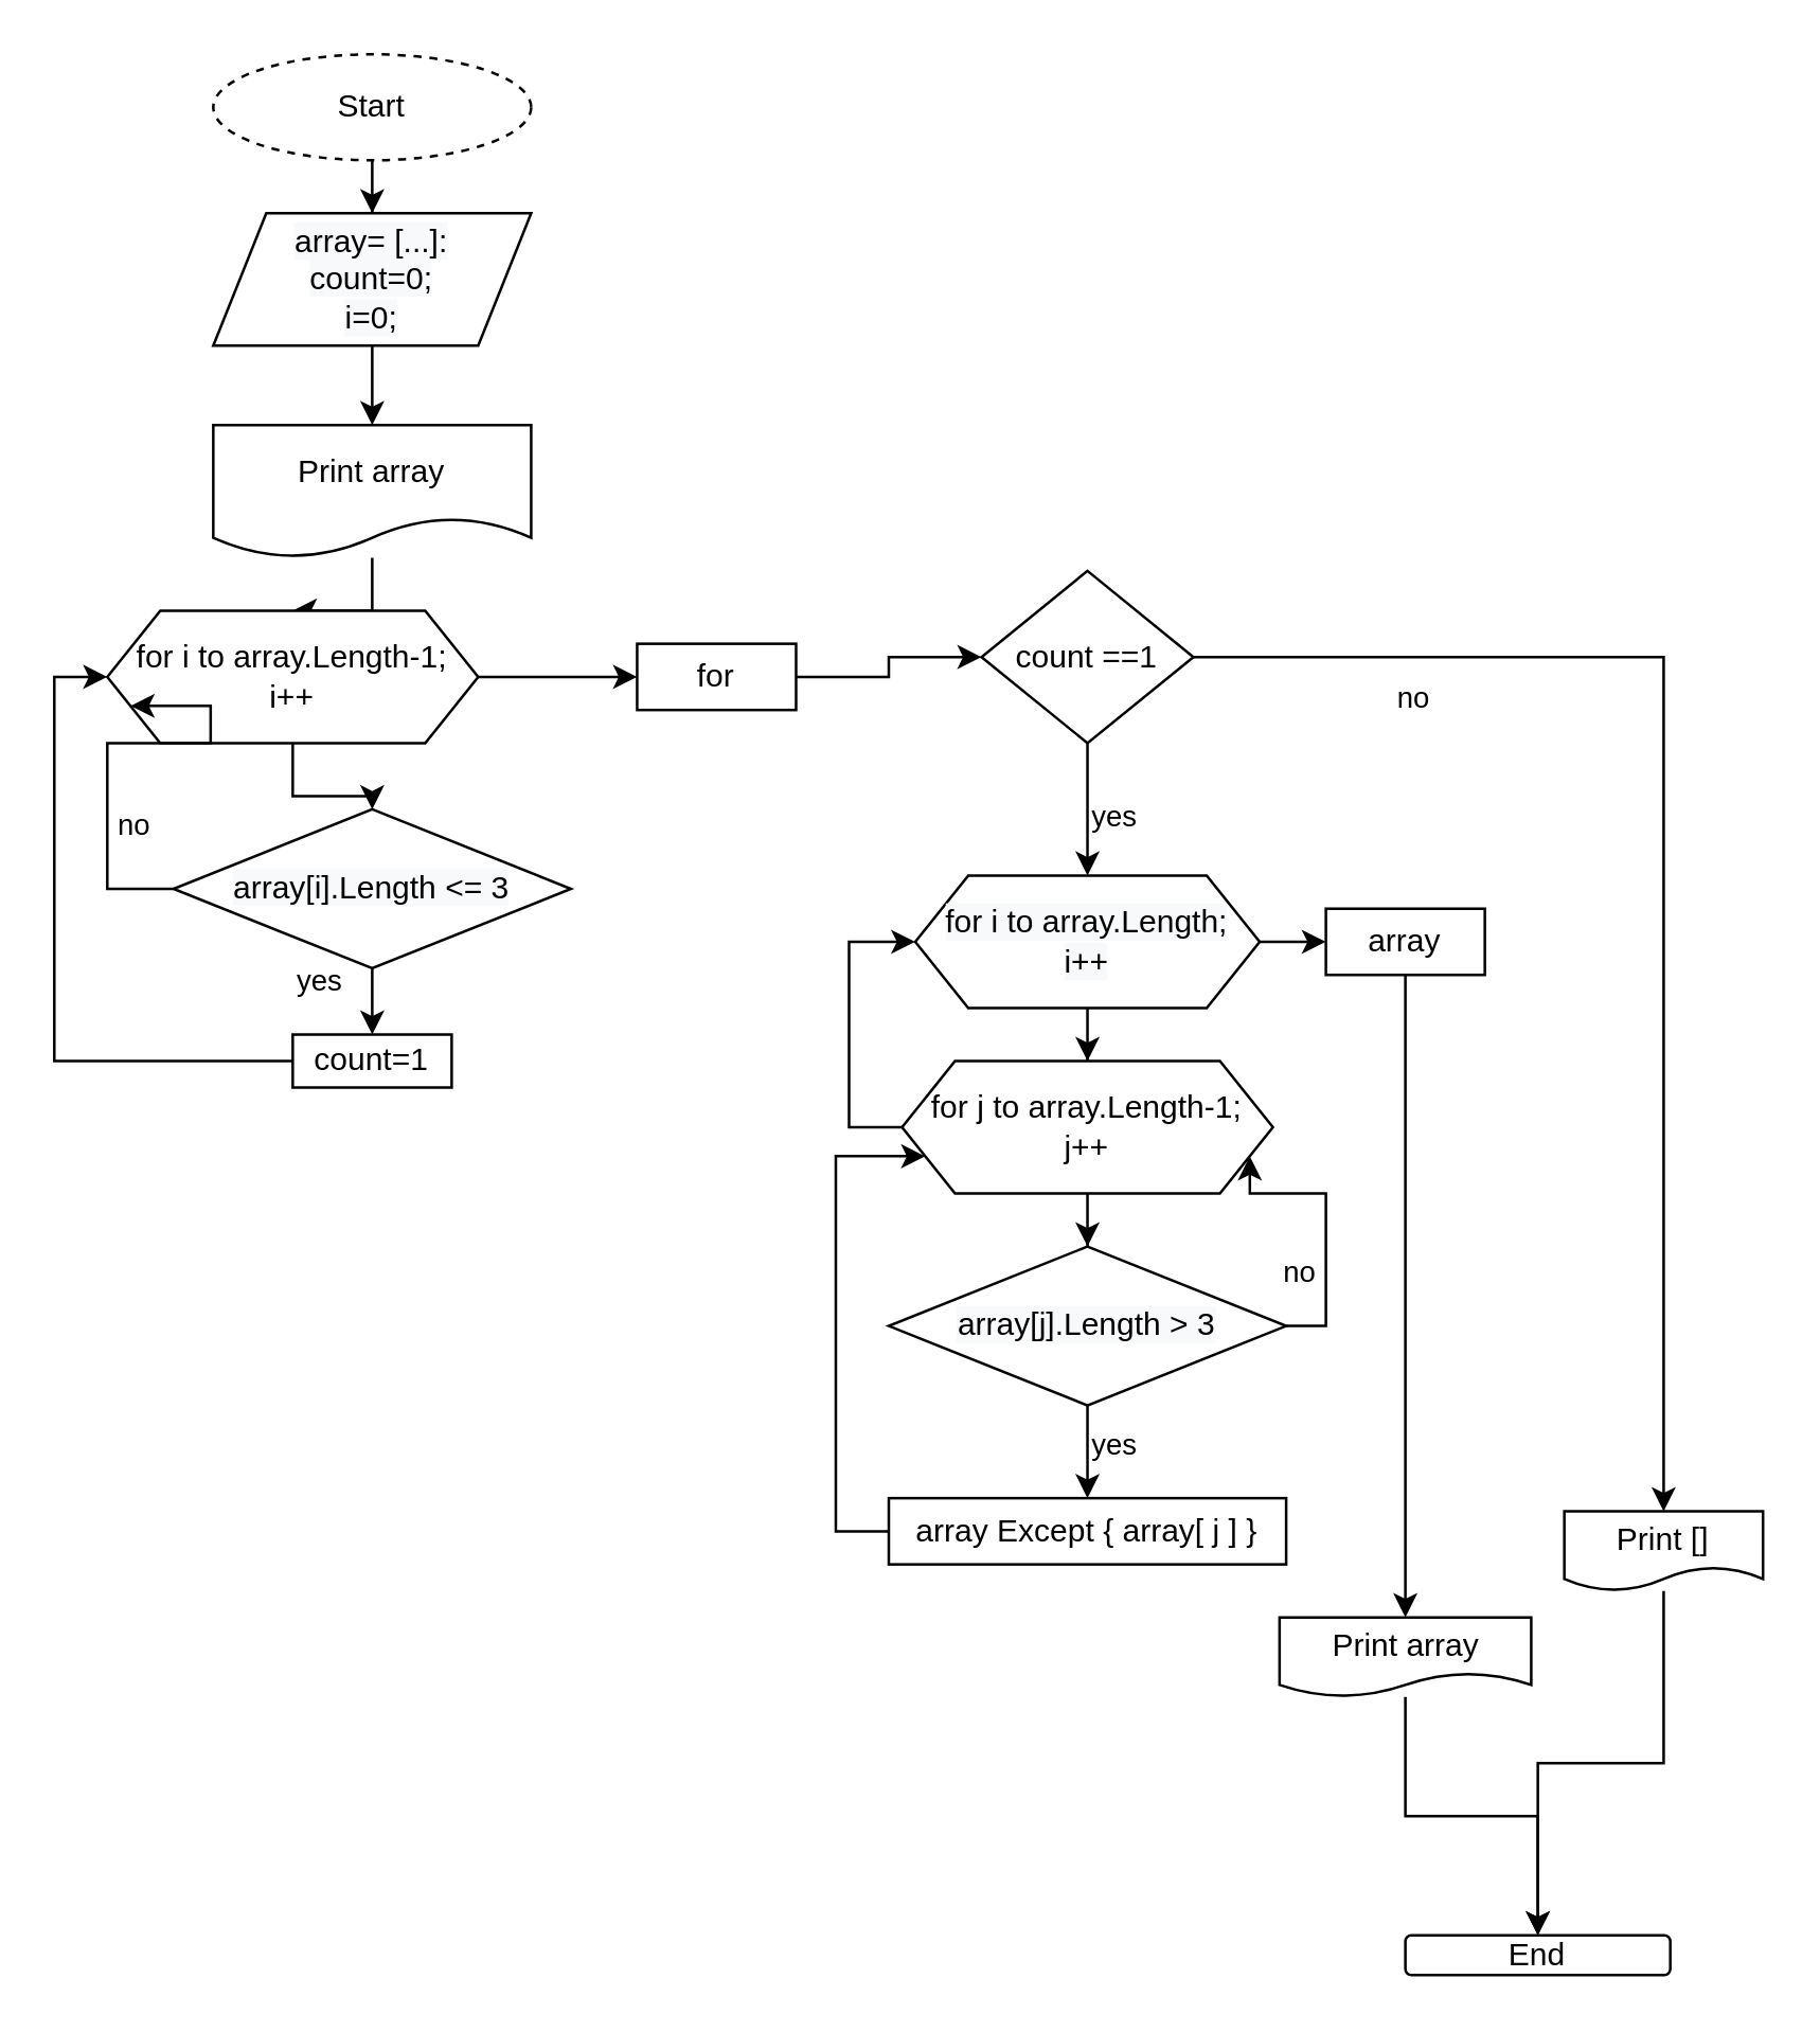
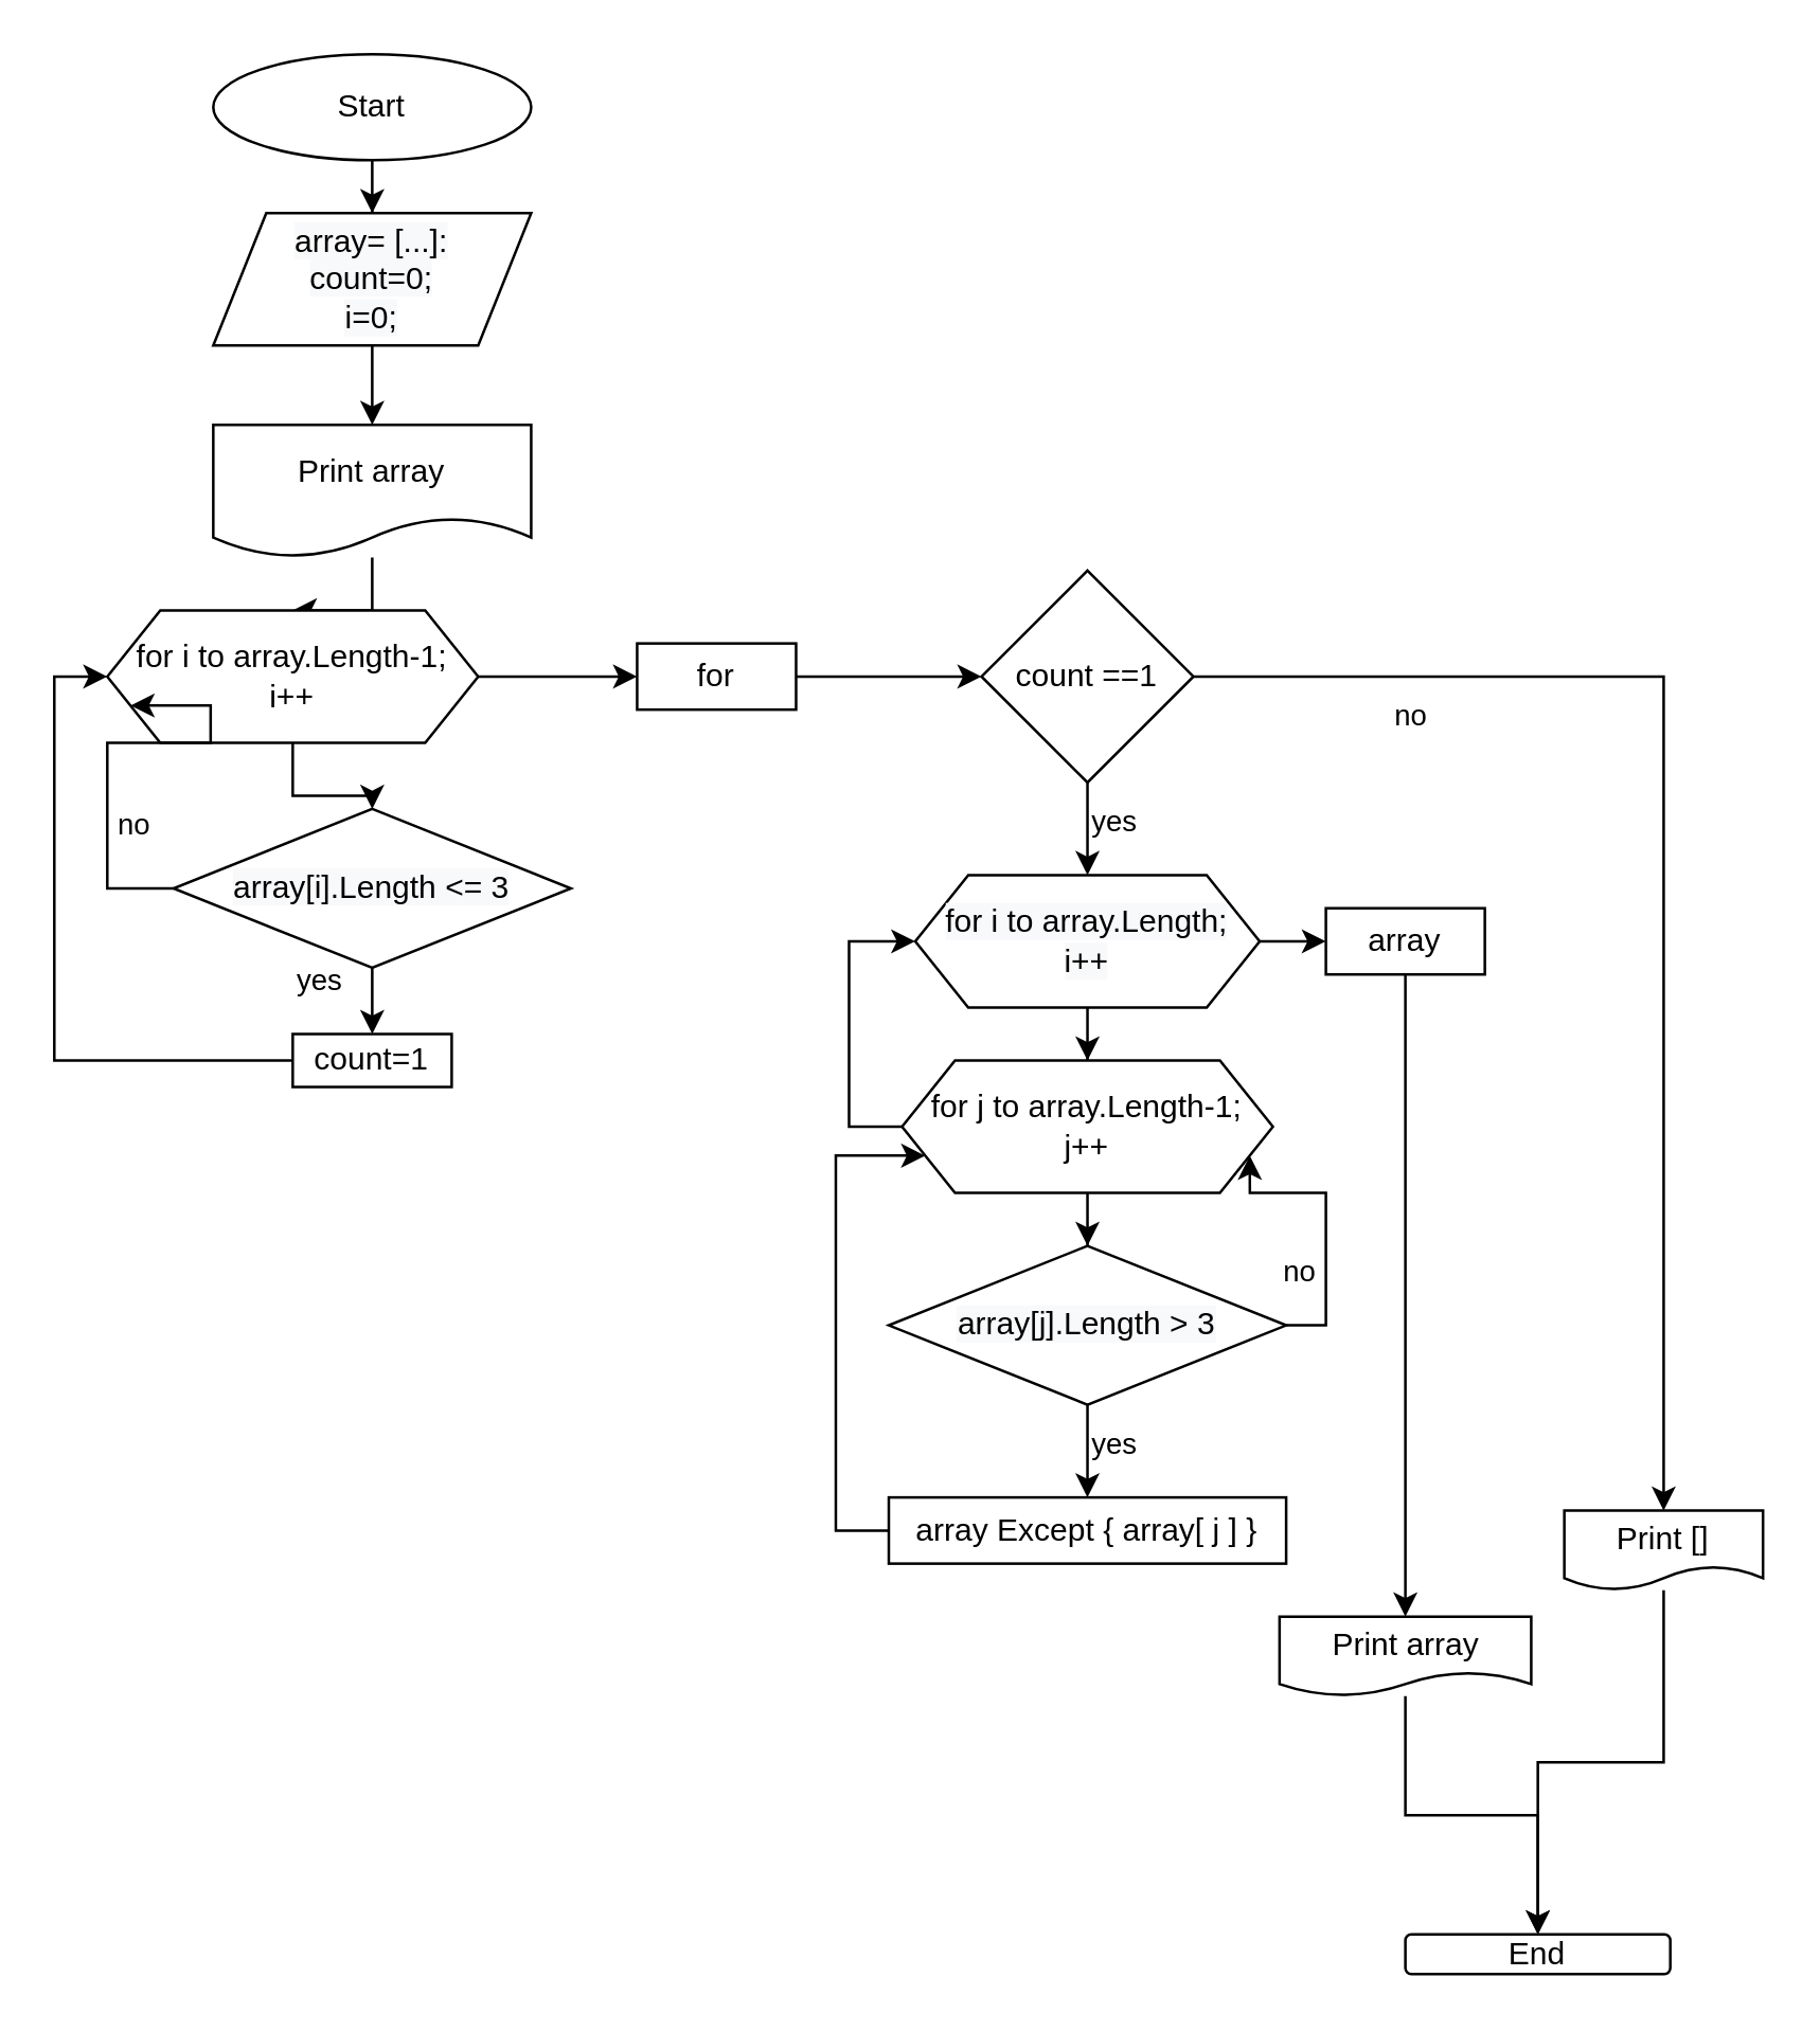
  <mxCell id="0" />
  <mxCell id="1" parent="0" />
  <mxCell id="2" value="" style="edgeStyle=orthogonalEdgeStyle;rounded=0;orthogonalLoop=1;jettySize=auto;html=1;" edge="1" parent="1" source="3" target="5"><mxGeometry relative="1" as="geometry" /></mxCell>
- <mxCell id="3" value="Start" style="ellipse;whiteSpace=wrap;html=1;dashed=1;" vertex="1" parent="1"><mxGeometry x="80" y="20" width="120" height="40" as="geometry" /></mxCell>
+ <mxCell id="3" value="Start" style="ellipse;whiteSpace=wrap;html=1;" vertex="1" parent="1"><mxGeometry x="80" y="20" width="120" height="40" as="geometry" /></mxCell>
  <mxCell id="4" value="" style="edgeStyle=orthogonalEdgeStyle;rounded=0;orthogonalLoop=1;jettySize=auto;html=1;" edge="1" parent="1" source="5" target="9"><mxGeometry relative="1" as="geometry" /></mxCell>
  <mxCell id="5" value="&lt;span style=&quot;color: rgb(0, 0, 0); font-family: Helvetica; font-size: 12px; font-style: normal; font-variant-ligatures: normal; font-variant-caps: normal; font-weight: 400; letter-spacing: normal; orphans: 2; text-align: center; text-indent: 0px; text-transform: none; widows: 2; word-spacing: 0px; -webkit-text-stroke-width: 0px; background-color: rgb(248, 249, 250); text-decoration-thickness: initial; text-decoration-style: initial; text-decoration-color: initial; float: none; display: inline !important;&quot;&gt;array= [...]:&lt;/span&gt;&lt;br style=&quot;color: rgb(0, 0, 0); font-family: Helvetica; font-size: 12px; font-style: normal; font-variant-ligatures: normal; font-variant-caps: normal; font-weight: 400; letter-spacing: normal; orphans: 2; text-align: center; text-indent: 0px; text-transform: none; widows: 2; word-spacing: 0px; -webkit-text-stroke-width: 0px; background-color: rgb(248, 249, 250); text-decoration-thickness: initial; text-decoration-style: initial; text-decoration-color: initial;&quot;&gt;&lt;span style=&quot;color: rgb(0, 0, 0); font-family: Helvetica; font-size: 12px; font-style: normal; font-variant-ligatures: normal; font-variant-caps: normal; font-weight: 400; letter-spacing: normal; orphans: 2; text-align: center; text-indent: 0px; text-transform: none; widows: 2; word-spacing: 0px; -webkit-text-stroke-width: 0px; background-color: rgb(248, 249, 250); text-decoration-thickness: initial; text-decoration-style: initial; text-decoration-color: initial; float: none; display: inline !important;&quot;&gt;count=0;&lt;br&gt;i=0;&lt;br&gt;&lt;/span&gt;" style="shape=parallelogram;perimeter=parallelogramPerimeter;whiteSpace=wrap;html=1;fixedSize=1;" vertex="1" parent="1"><mxGeometry x="80" y="80" width="120" height="50" as="geometry" /></mxCell>
  <mxCell id="6" style="edgeStyle=orthogonalEdgeStyle;rounded=0;orthogonalLoop=1;jettySize=auto;html=1;entryX=0;entryY=0.5;entryDx=0;entryDy=0;" edge="1" parent="1" source="7" target="12"><mxGeometry relative="1" as="geometry"><Array as="points"><mxPoint x="20" y="400" /><mxPoint x="20" y="255" /></Array></mxGeometry></mxCell>
  <mxCell id="7" value="count=1" style="whiteSpace=wrap;html=1;" vertex="1" parent="1"><mxGeometry x="110" y="390" width="60" height="20" as="geometry" /></mxCell>
  <mxCell id="8" value="" style="edgeStyle=orthogonalEdgeStyle;rounded=0;orthogonalLoop=1;jettySize=auto;html=1;" edge="1" parent="1" source="9" target="12"><mxGeometry relative="1" as="geometry" /></mxCell>
  <mxCell id="9" value="Print array" style="shape=document;whiteSpace=wrap;html=1;boundedLbl=1;" vertex="1" parent="1"><mxGeometry x="80" y="160" width="120" height="50" as="geometry" /></mxCell>
  <mxCell id="10" value="" style="edgeStyle=orthogonalEdgeStyle;rounded=0;orthogonalLoop=1;jettySize=auto;html=1;" edge="1" parent="1" source="12"><mxGeometry relative="1" as="geometry"><mxPoint x="240" y="255" as="targetPoint" /></mxGeometry></mxCell>
  <mxCell id="11" value="" style="edgeStyle=orthogonalEdgeStyle;rounded=0;orthogonalLoop=1;jettySize=auto;html=1;" edge="1" parent="1" source="12" target="15"><mxGeometry relative="1" as="geometry" /></mxCell>
  <mxCell id="12" value="for i to array.Length-1;&lt;br&gt;i++" style="shape=hexagon;perimeter=hexagonPerimeter2;whiteSpace=wrap;html=1;fixedSize=1;" vertex="1" parent="1"><mxGeometry x="40" y="230" width="140" height="50" as="geometry" /></mxCell>
  <mxCell id="13" value="yes" style="edgeStyle=orthogonalEdgeStyle;rounded=0;orthogonalLoop=1;jettySize=auto;html=1;" edge="1" parent="1" source="15" target="7"><mxGeometry x="0.273" y="-20" relative="1" as="geometry"><mxPoint as="offset" /></mxGeometry></mxCell>
  <mxCell id="14" value="no" style="edgeStyle=orthogonalEdgeStyle;rounded=0;orthogonalLoop=1;jettySize=auto;html=1;entryX=0;entryY=0.75;entryDx=0;entryDy=0;" edge="1" parent="1" source="15" target="12"><mxGeometry x="-0.398" y="-10" relative="1" as="geometry"><mxPoint x="-30" y="255" as="targetPoint" /><Array as="points"><mxPoint x="40" y="335" /><mxPoint x="40" y="280" /><mxPoint x="79" y="280" /></Array><mxPoint as="offset" /></mxGeometry></mxCell>
  <mxCell id="15" value="&lt;span style=&quot;color: rgb(0, 0, 0); font-family: Helvetica; font-size: 12px; font-style: normal; font-variant-ligatures: normal; font-variant-caps: normal; font-weight: 400; letter-spacing: normal; orphans: 2; text-align: center; text-indent: 0px; text-transform: none; widows: 2; word-spacing: 0px; -webkit-text-stroke-width: 0px; background-color: rgb(248, 249, 250); text-decoration-thickness: initial; text-decoration-style: initial; text-decoration-color: initial; float: none; display: inline !important;&quot;&gt;array[i].Length &amp;lt;= 3&lt;/span&gt;" style="rhombus;whiteSpace=wrap;html=1;" vertex="1" parent="1"><mxGeometry x="65" y="305" width="150" height="60" as="geometry" /></mxCell>
  <mxCell id="16" style="edgeStyle=orthogonalEdgeStyle;rounded=0;orthogonalLoop=1;jettySize=auto;html=1;exitX=0.5;exitY=1;exitDx=0;exitDy=0;" edge="1" parent="1" source="15" target="15"><mxGeometry relative="1" as="geometry" /></mxCell>
  <mxCell id="17" value="" style="edgeStyle=orthogonalEdgeStyle;rounded=0;orthogonalLoop=1;jettySize=auto;html=1;" edge="1" parent="1" source="18" target="21"><mxGeometry relative="1" as="geometry" /></mxCell>
  <mxCell id="18" value="for" style="rounded=0;whiteSpace=wrap;html=1;" vertex="1" parent="1"><mxGeometry x="240" y="242.5" width="60" height="25" as="geometry" /></mxCell>
  <mxCell id="19" value="no" style="edgeStyle=orthogonalEdgeStyle;rounded=0;orthogonalLoop=1;jettySize=auto;html=1;" edge="1" parent="1" source="21" target="23"><mxGeometry x="-0.667" y="-15" relative="1" as="geometry"><mxPoint as="offset" /></mxGeometry></mxCell>
  <mxCell id="20" value="yes" style="edgeStyle=orthogonalEdgeStyle;rounded=0;orthogonalLoop=1;jettySize=auto;html=1;" edge="1" parent="1" source="21" target="26"><mxGeometry x="0.111" y="10" relative="1" as="geometry"><mxPoint as="offset" /></mxGeometry></mxCell>
- <mxCell id="21" value="count ==1" style="rhombus;whiteSpace=wrap;html=1;rounded=0;" vertex="1" parent="1"><mxGeometry x="370" y="215" width="80" height="65" as="geometry" /></mxCell>
+ <mxCell id="21" value="count ==1" style="rhombus;whiteSpace=wrap;html=1;rounded=0;" vertex="1" parent="1"><mxGeometry x="370" y="215" width="80" height="80" as="geometry" /></mxCell>
  <mxCell id="22" style="edgeStyle=orthogonalEdgeStyle;rounded=0;orthogonalLoop=1;jettySize=auto;html=1;" edge="1" parent="1" source="23" target="39"><mxGeometry relative="1" as="geometry" /></mxCell>
  <mxCell id="23" value="Print []" style="shape=document;whiteSpace=wrap;html=1;boundedLbl=1;rounded=0;" vertex="1" parent="1"><mxGeometry x="590" y="570" width="75" height="30" as="geometry" /></mxCell>
  <mxCell id="24" value="" style="edgeStyle=orthogonalEdgeStyle;rounded=0;orthogonalLoop=1;jettySize=auto;html=1;" edge="1" parent="1" source="26" target="29"><mxGeometry relative="1" as="geometry" /></mxCell>
  <mxCell id="25" value="" style="edgeStyle=orthogonalEdgeStyle;rounded=0;orthogonalLoop=1;jettySize=auto;html=1;" edge="1" parent="1" source="26" target="36"><mxGeometry relative="1" as="geometry" /></mxCell>
  <mxCell id="26" value="&lt;span style=&quot;color: rgb(0, 0, 0); font-family: Helvetica; font-size: 12px; font-style: normal; font-variant-ligatures: normal; font-variant-caps: normal; font-weight: 400; letter-spacing: normal; orphans: 2; text-align: center; text-indent: 0px; text-transform: none; widows: 2; word-spacing: 0px; -webkit-text-stroke-width: 0px; background-color: rgb(248, 249, 250); text-decoration-thickness: initial; text-decoration-style: initial; text-decoration-color: initial; float: none; display: inline !important;&quot;&gt;for i to array.Length;&lt;/span&gt;&lt;br style=&quot;color: rgb(0, 0, 0); font-family: Helvetica; font-size: 12px; font-style: normal; font-variant-ligatures: normal; font-variant-caps: normal; font-weight: 400; letter-spacing: normal; orphans: 2; text-align: center; text-indent: 0px; text-transform: none; widows: 2; word-spacing: 0px; -webkit-text-stroke-width: 0px; background-color: rgb(248, 249, 250); text-decoration-thickness: initial; text-decoration-style: initial; text-decoration-color: initial;&quot;&gt;&lt;span style=&quot;color: rgb(0, 0, 0); font-family: Helvetica; font-size: 12px; font-style: normal; font-variant-ligatures: normal; font-variant-caps: normal; font-weight: 400; letter-spacing: normal; orphans: 2; text-align: center; text-indent: 0px; text-transform: none; widows: 2; word-spacing: 0px; -webkit-text-stroke-width: 0px; background-color: rgb(248, 249, 250); text-decoration-thickness: initial; text-decoration-style: initial; text-decoration-color: initial; float: none; display: inline !important;&quot;&gt;i++&lt;/span&gt;" style="shape=hexagon;perimeter=hexagonPerimeter2;whiteSpace=wrap;html=1;fixedSize=1;rounded=0;" vertex="1" parent="1"><mxGeometry x="345" y="330" width="130" height="50" as="geometry" /></mxCell>
  <mxCell id="27" value="" style="edgeStyle=orthogonalEdgeStyle;rounded=0;orthogonalLoop=1;jettySize=auto;html=1;" edge="1" parent="1" source="29" target="32"><mxGeometry relative="1" as="geometry" /></mxCell>
  <mxCell id="28" style="edgeStyle=orthogonalEdgeStyle;rounded=0;orthogonalLoop=1;jettySize=auto;html=1;entryX=0;entryY=0.5;entryDx=0;entryDy=0;" edge="1" parent="1" source="29" target="26"><mxGeometry relative="1" as="geometry"><Array as="points"><mxPoint x="320" y="425" /><mxPoint x="320" y="355" /></Array></mxGeometry></mxCell>
  <mxCell id="29" value="for j to array.Length-1;&lt;br&gt;j++" style="shape=hexagon;perimeter=hexagonPerimeter2;whiteSpace=wrap;html=1;fixedSize=1;rounded=0;" vertex="1" parent="1"><mxGeometry x="340" y="400" width="140" height="50" as="geometry" /></mxCell>
  <mxCell id="30" value="yes" style="edgeStyle=orthogonalEdgeStyle;rounded=0;orthogonalLoop=1;jettySize=auto;html=1;" edge="1" parent="1" source="32" target="34"><mxGeometry x="0.111" y="10" relative="1" as="geometry"><mxPoint as="offset" /></mxGeometry></mxCell>
  <mxCell id="31" value="no" style="edgeStyle=orthogonalEdgeStyle;rounded=0;orthogonalLoop=1;jettySize=auto;html=1;entryX=1;entryY=0.75;entryDx=0;entryDy=0;" edge="1" parent="1" source="32" target="29"><mxGeometry x="-0.35" y="10" relative="1" as="geometry"><Array as="points"><mxPoint x="500" y="500" /><mxPoint x="500" y="450" /><mxPoint x="471" y="450" /></Array><mxPoint as="offset" /></mxGeometry></mxCell>
  <mxCell id="32" value="&lt;span style=&quot;color: rgb(0, 0, 0); font-family: Helvetica; font-size: 12px; font-style: normal; font-variant-ligatures: normal; font-variant-caps: normal; font-weight: 400; letter-spacing: normal; orphans: 2; text-align: center; text-indent: 0px; text-transform: none; widows: 2; word-spacing: 0px; -webkit-text-stroke-width: 0px; background-color: rgb(248, 249, 250); text-decoration-thickness: initial; text-decoration-style: initial; text-decoration-color: initial; float: none; display: inline !important;&quot;&gt;array[j].Length &amp;gt; 3&lt;/span&gt;" style="rhombus;whiteSpace=wrap;html=1;" vertex="1" parent="1"><mxGeometry x="335" y="470" width="150" height="60" as="geometry" /></mxCell>
  <mxCell id="33" style="edgeStyle=orthogonalEdgeStyle;rounded=0;orthogonalLoop=1;jettySize=auto;html=1;entryX=0;entryY=0.75;entryDx=0;entryDy=0;" edge="1" parent="1" source="34" target="29"><mxGeometry relative="1" as="geometry"><Array as="points"><mxPoint x="315" y="578" /><mxPoint x="315" y="436" /></Array></mxGeometry></mxCell>
  <mxCell id="34" value="array Except { array[ j ] }" style="whiteSpace=wrap;html=1;" vertex="1" parent="1"><mxGeometry x="335" y="565" width="150" height="25" as="geometry" /></mxCell>
  <mxCell id="35" value="" style="edgeStyle=orthogonalEdgeStyle;rounded=0;orthogonalLoop=1;jettySize=auto;html=1;" edge="1" parent="1" source="36" target="38"><mxGeometry relative="1" as="geometry" /></mxCell>
  <mxCell id="36" value="array" style="whiteSpace=wrap;html=1;rounded=0;" vertex="1" parent="1"><mxGeometry x="500" y="342.5" width="60" height="25" as="geometry" /></mxCell>
  <mxCell id="37" value="" style="edgeStyle=orthogonalEdgeStyle;rounded=0;orthogonalLoop=1;jettySize=auto;html=1;" edge="1" parent="1" source="38" target="39"><mxGeometry relative="1" as="geometry" /></mxCell>
  <mxCell id="38" value="Print array" style="shape=document;whiteSpace=wrap;html=1;boundedLbl=1;rounded=0;" vertex="1" parent="1"><mxGeometry x="482.5" y="610" width="95" height="30" as="geometry" /></mxCell>
  <mxCell id="39" value="End" style="whiteSpace=wrap;html=1;rounded=1;" vertex="1" parent="1"><mxGeometry x="530" y="730" width="100" height="15" as="geometry" /></mxCell>
